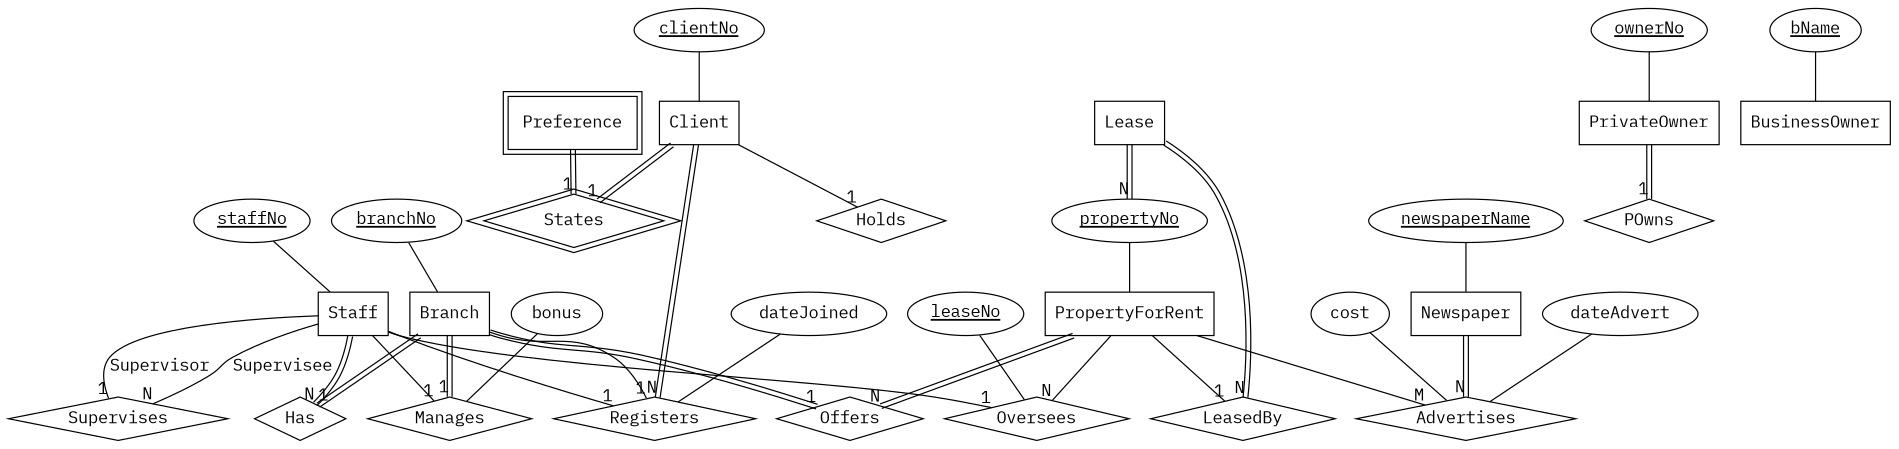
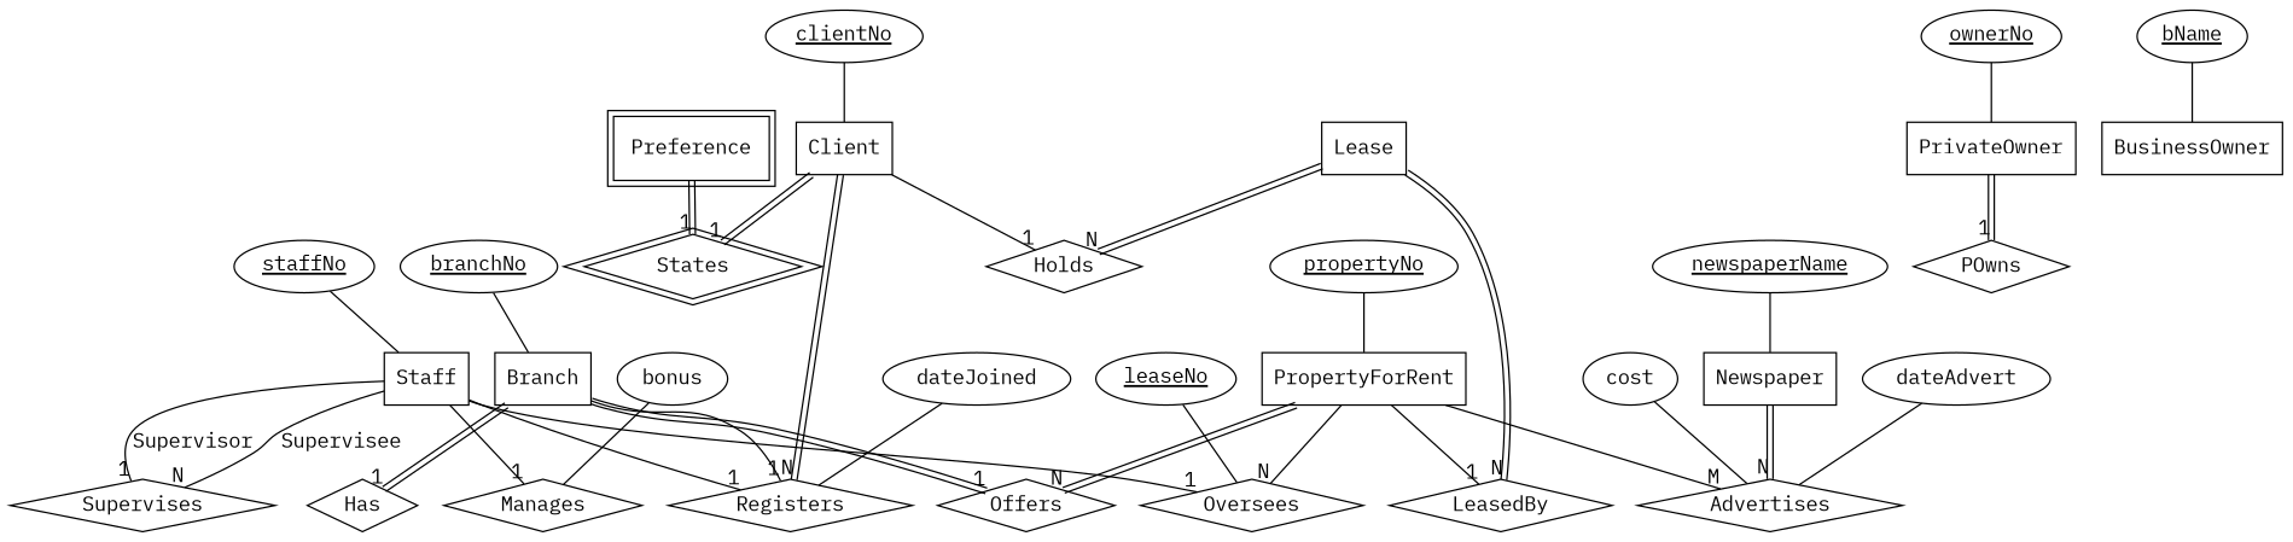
  graph {
    fontname="IBM Plex Mono"
    repulsiveforce=4
    smoothing=spring
    node [fontname="IBM Plex Mono" shape=oval]
    edge [fontname="IBM Plex Mono" headlabel=1 labeldistance=1.5]
    n1 [label=Staff shape=box]
    n2 [label=Supervises shape=diamond]
    n3 [label=Manages shape=diamond]
    n4 [label=Has shape=diamond]
    n5 [label=Registers shape=diamond]
    n6 [label=Oversees shape=diamond]
    n7 [label=Branch shape=box]
    n8 [label=Offers shape=diamond]
    n9 [label=Client shape=box]
    n10 [label=States peripheries=2 shape=diamond]
    n11 [label=Holds shape=diamond]
    n12 [label=Lease shape=box]
    n13 [label=LeasedBy shape=diamond]
    n14 [label=Preference peripheries=2 shape=box]
    n15 [label=PropertyForRent shape=box]
    n16 [label=Advertises shape=diamond]
    n17 [label=POwns shape=diamond]
    n18 [label=PrivateOwner shape=box]
    n19 [label=BusinessOwner shape=box]
    n20 [label=Newspaper shape=box]
    n21 [label=<<U>staffNo</U>>]
    n22 [label=<<U>branchNo</U>>]
    n23 [label=<<U>clientNo</U>>]
    n24 [label=<<U>leaseNo</U>>]
    n25 [label=<<U>propertyNo</U>>]
    n26 [label=<<U>ownerNo</U>>]
    n27 [label=<<U>bName</U>>]
    n28 [label=<<U>newspaperName</U>>]
    n29 [label=bonus]
    n30 [label=dateJoined]
    n31 [label=dateAdvert]
    n32 [label=cost]
    n1 -- n2 [label=Supervisor]
    n1 -- n2 [headlabel=N label=Supervisee]
    n1 -- n3
-   n1 -- n4 [color="black:invis:black" headlabel=N]
    n1 -- n5
    n1 -- n6
-   n7 -- n3 [color="black:invis:black"]
    n7 -- n4 [color="black:invis:black"]
    n7 -- n5
    n7 -- n8 [color="black:invis:black"]
    n9 -- n5 [color="black:invis:black" headlabel=N]
    n9 -- n10 [color="black:invis:black"]
    n9 -- n11
-   n12 -- n25 [color="black:invis:black" headlabel=N]
+   n12 -- n11 [color="black:invis:black" headlabel=N]
    n12 -- n13 [color="black:invis:black" headlabel=N]
    n14 -- n10 [color="black:invis:black"]
    n15 -- n6 [headlabel=N]
    n15 -- n8 [color="black:invis:black" headlabel=N]
    n15 -- n13
    n15 -- n16 [headlabel=M]
    n18 -- n17 [color="black:invis:black"]
    n20 -- n16 [color="black:invis:black" headlabel=N]
    n21 -- n1 [headlabel="" labeldistance=""]
    n22 -- n7 [headlabel="" labeldistance=""]
    n23 -- n9 [headlabel="" labeldistance=""]
    n24 -- n6 [headlabel="" labeldistance=""]
    n25 -- n15 [headlabel="" labeldistance=""]
    n26 -- n18 [headlabel="" labeldistance=""]
    n27 -- n19 [headlabel="" labeldistance=""]
    n28 -- n20 [headlabel="" labeldistance=""]
    n29 -- n3 [headlabel="" labeldistance=""]
    n30 -- n5 [headlabel="" labeldistance=""]
    n31 -- n16 [headlabel="" labeldistance=""]
    n32 -- n16 [headlabel="" labeldistance=""]
  }
